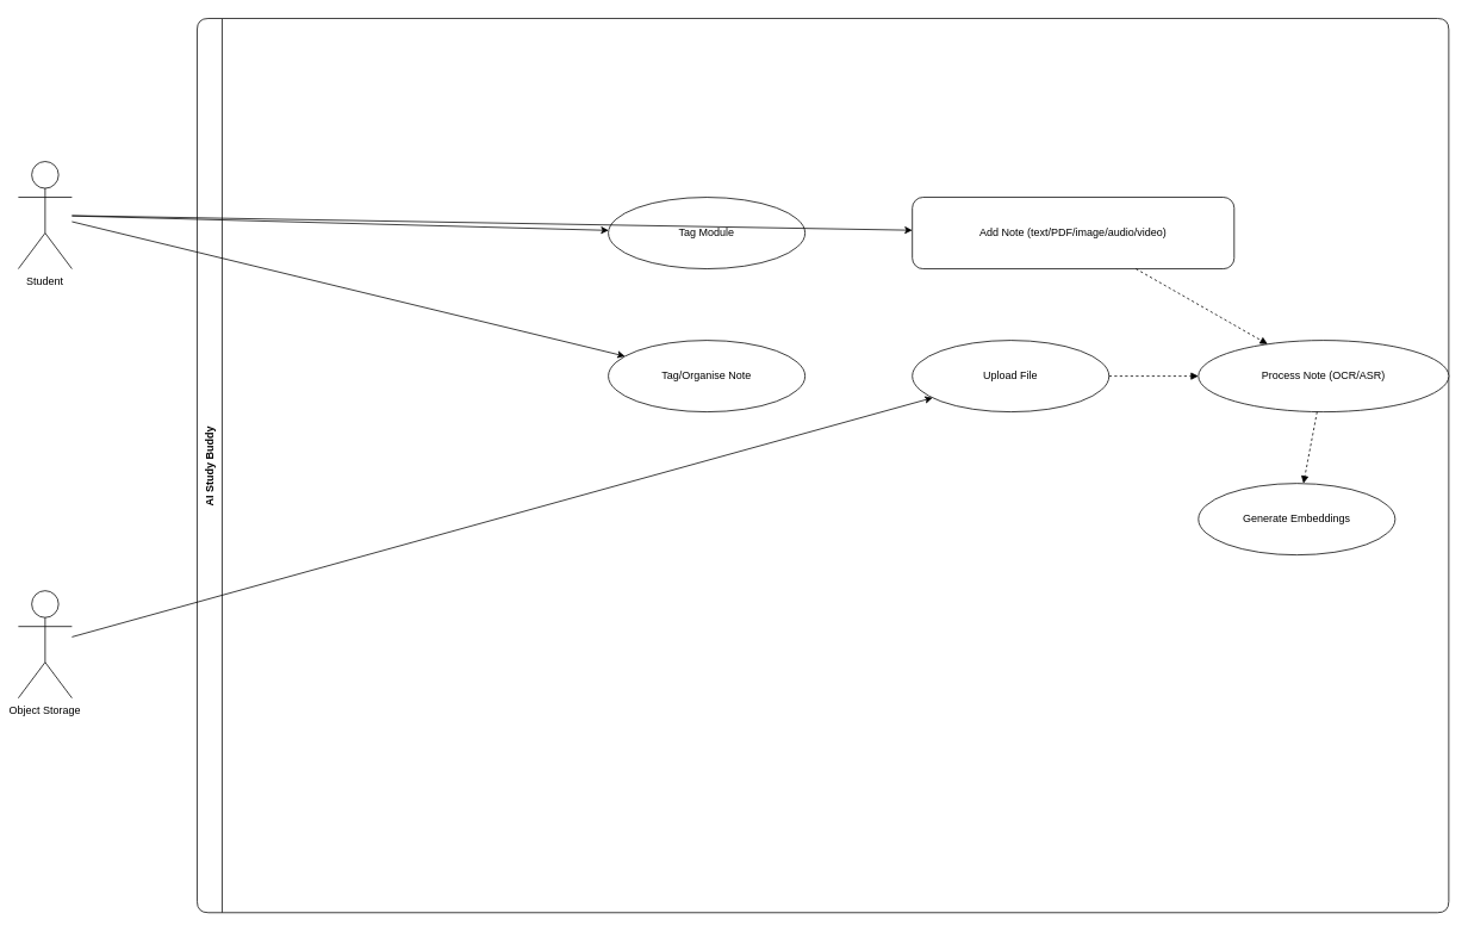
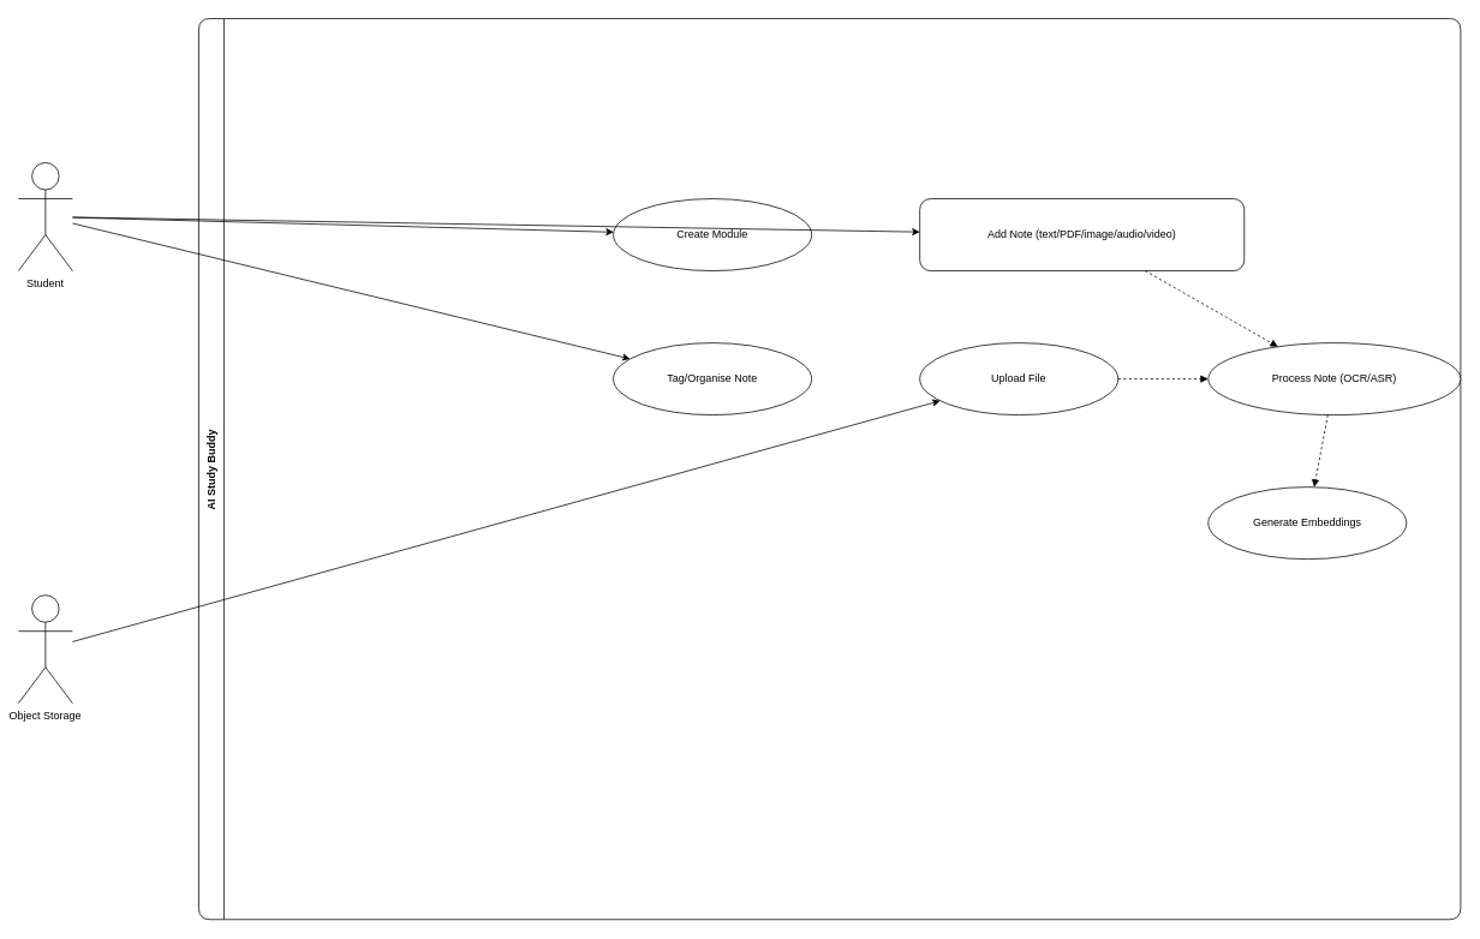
  <mxCell id="0" />
  <mxCell id="1" parent="0" />
  <mxCell id="2" value="AI Study Buddy" style="swimlane;rounded=1;horizontal=0;align=center;verticalAlign=top;startSize=28;collapsible=0;" vertex="1" parent="1"><mxGeometry x="220" y="20" width="1400" height="1000" as="geometry" /></mxCell>
  <mxCell id="3" value="Student" style="shape=umlActor;verticalLabelPosition=bottom;verticalAlign=top;" vertex="1" parent="1"><mxGeometry x="20" y="180" width="60" height="120" as="geometry" /></mxCell>
  <mxCell id="4" value="Object Storage" style="shape=umlActor;verticalLabelPosition=bottom;verticalAlign=top;" vertex="1" parent="1"><mxGeometry x="20" y="660" width="60" height="120" as="geometry" /></mxCell>
- <mxCell id="5" value="Tag Module" style="ellipse;whiteSpace=wrap;html=1;" vertex="1" parent="2"><mxGeometry x="460" y="200" width="220" height="80" as="geometry" /></mxCell>
+ <mxCell id="5" value="Create Module" style="ellipse;whiteSpace=wrap;html=1;" vertex="1" parent="2"><mxGeometry x="460" y="200" width="220" height="80" as="geometry" /></mxCell>
  <mxCell id="6" value="Add Note (text/PDF/image/audio/video)" style="whiteSpace=wrap;html=1;rounded=1;" vertex="1" parent="2"><mxGeometry x="800" y="200" width="360" height="80" as="geometry" /></mxCell>
  <mxCell id="7" value="Upload File" style="ellipse;whiteSpace=wrap;html=1;" vertex="1" parent="2"><mxGeometry x="800" y="360" width="220" height="80" as="geometry" /></mxCell>
  <mxCell id="8" value="Process Note (OCR/ASR)" style="ellipse;whiteSpace=wrap;html=1;" vertex="1" parent="2"><mxGeometry x="1120" y="360" width="280" height="80" as="geometry" /></mxCell>
  <mxCell id="9" value="Generate Embeddings" style="ellipse;whiteSpace=wrap;html=1;" vertex="1" parent="2"><mxGeometry x="1120" y="520" width="220" height="80" as="geometry" /></mxCell>
  <mxCell id="10" value="Tag/Organise Note" style="ellipse;whiteSpace=wrap;html=1;" vertex="1" parent="2"><mxGeometry x="460" y="360" width="220" height="80" as="geometry" /></mxCell>
  <mxCell id="11" value="" style="endArrow=classic;" edge="1" parent="1" source="3" target="5"><mxGeometry relative="1" as="geometry" /></mxCell>
  <mxCell id="12" value="" style="endArrow=classic;" edge="1" parent="1" source="3" target="6"><mxGeometry relative="1" as="geometry" /></mxCell>
  <mxCell id="13" value="" style="endArrow=block;dashed=1;" edge="1" parent="1" source="6" target="8"><mxGeometry relative="1" as="geometry" /></mxCell>
  <mxCell id="14" value="" style="endArrow=block;dashed=1;" edge="1" parent="1" source="7" target="8"><mxGeometry relative="1" as="geometry" /></mxCell>
  <mxCell id="15" value="" style="endArrow=block;dashed=1;" edge="1" parent="1" source="8" target="9"><mxGeometry relative="1" as="geometry" /></mxCell>
  <mxCell id="16" value="" style="endArrow=classic;" edge="1" parent="1" source="3" target="10"><mxGeometry relative="1" as="geometry" /></mxCell>
  <mxCell id="17" value="" style="endArrow=classic;" edge="1" parent="1" source="4" target="7"><mxGeometry relative="1" as="geometry" /></mxCell>
